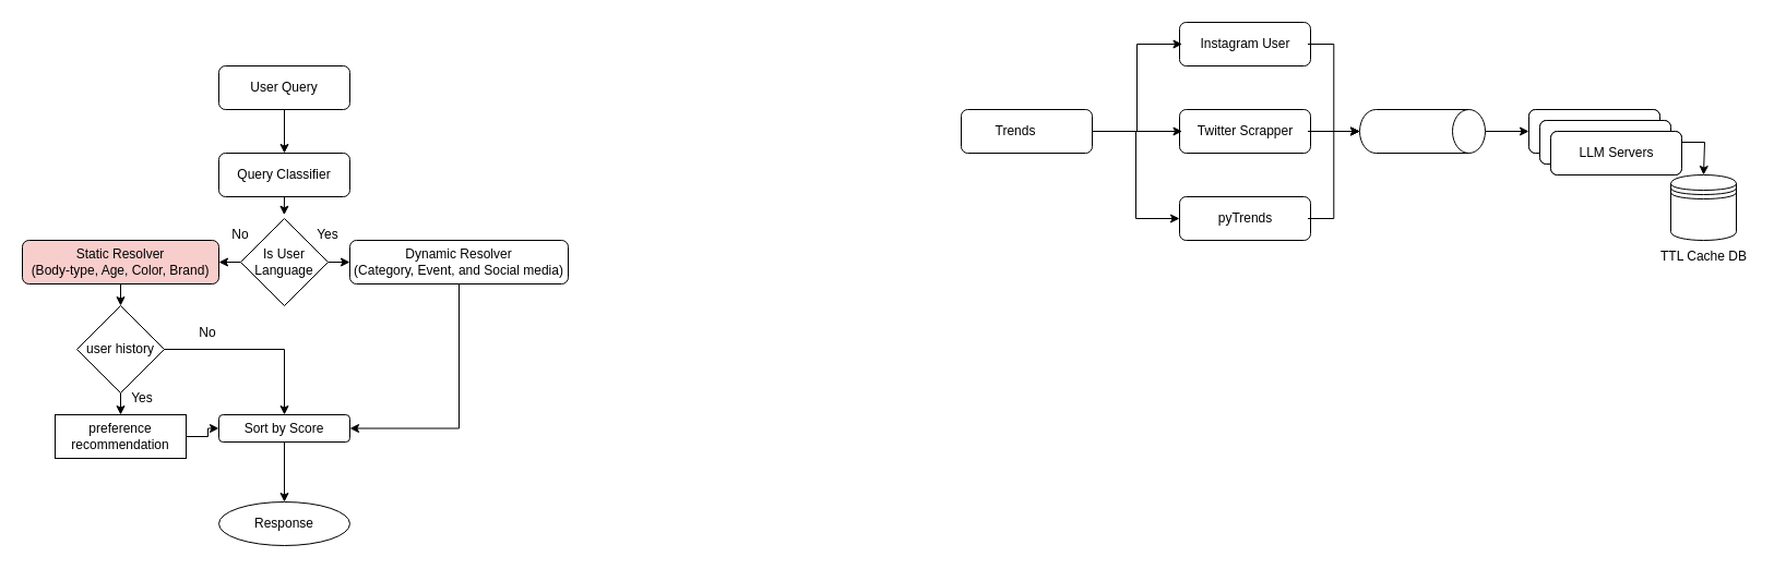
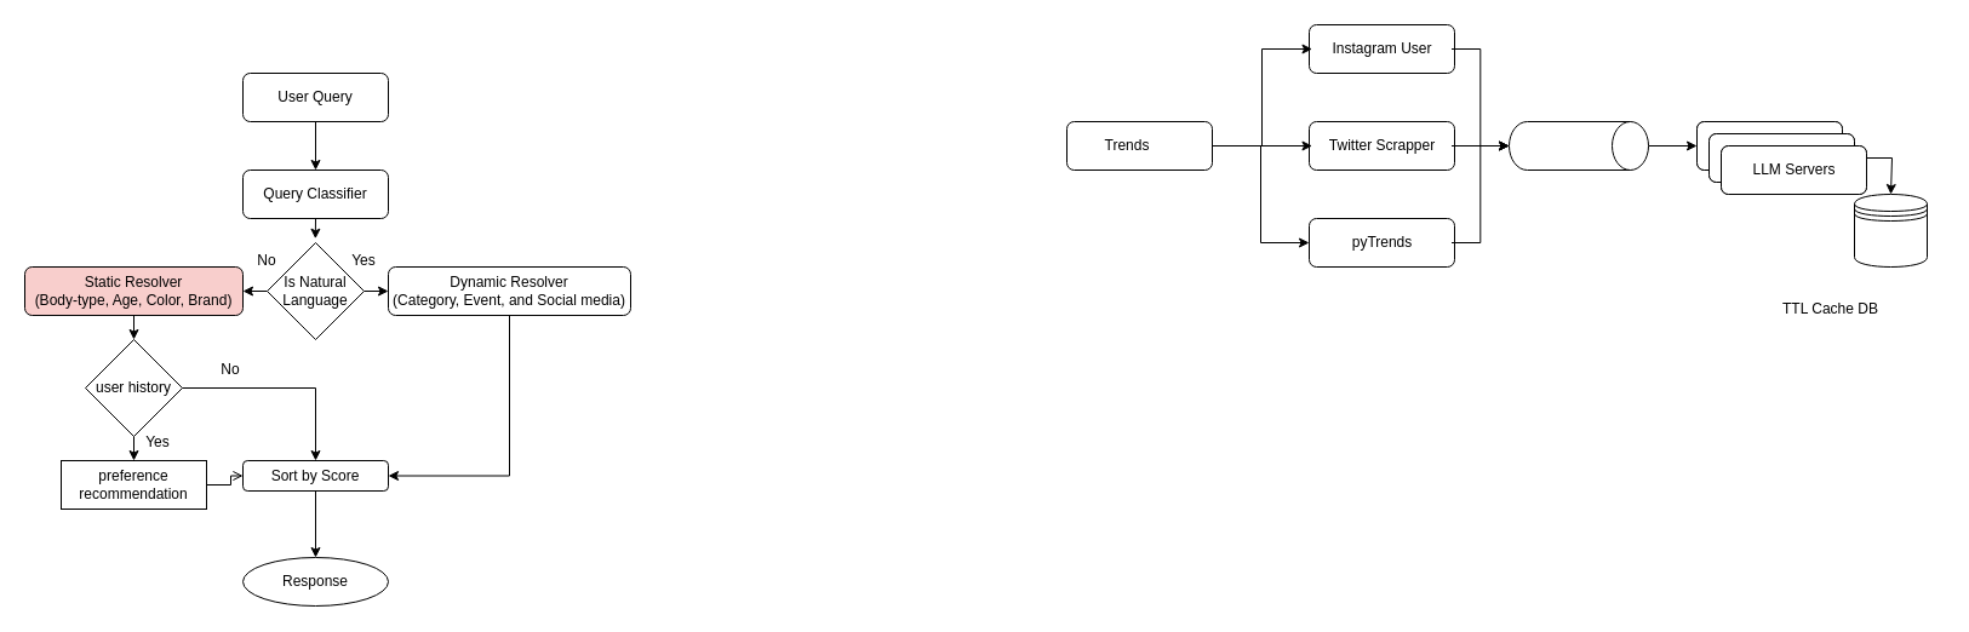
  <mxCell id="0" />
  <mxCell id="1" parent="0" />
  <mxCell id="2" style="edgeStyle=orthogonalEdgeStyle;rounded=0;orthogonalLoop=1;jettySize=auto;html=1;exitX=0.5;exitY=1;exitDx=0;exitDy=0;entryX=0.5;entryY=0;entryDx=0;entryDy=0;" edge="1" parent="1" source="3" target="6"><mxGeometry relative="1" as="geometry" /></mxCell>
  <mxCell id="3" value="" style="rounded=1;whiteSpace=wrap;html=1;" vertex="1" parent="1"><mxGeometry x="200" y="60" width="120" height="40" as="geometry" /></mxCell>
  <mxCell id="4" value="User Query" style="text;html=1;strokeColor=none;fillColor=none;align=center;verticalAlign=middle;whiteSpace=wrap;rounded=0;" vertex="1" parent="1"><mxGeometry x="225" y="65" width="70" height="30" as="geometry" /></mxCell>
  <mxCell id="5" style="edgeStyle=orthogonalEdgeStyle;rounded=0;orthogonalLoop=1;jettySize=auto;html=1;exitX=0.5;exitY=1;exitDx=0;exitDy=0;entryX=0.498;entryY=-0.041;entryDx=0;entryDy=0;entryPerimeter=0;" edge="1" parent="1" source="6" target="14"><mxGeometry relative="1" as="geometry" /></mxCell>
  <mxCell id="6" value="" style="rounded=1;whiteSpace=wrap;html=1;" vertex="1" parent="1"><mxGeometry x="200" y="140" width="120" height="40" as="geometry" /></mxCell>
  <mxCell id="7" value="Query Classifier" style="text;html=1;strokeColor=none;fillColor=none;align=center;verticalAlign=middle;whiteSpace=wrap;rounded=0;" vertex="1" parent="1"><mxGeometry x="211.25" y="145" width="97.5" height="30" as="geometry" /></mxCell>
  <mxCell id="8" style="edgeStyle=orthogonalEdgeStyle;rounded=0;orthogonalLoop=1;jettySize=auto;html=1;exitX=0.5;exitY=1;exitDx=0;exitDy=0;entryX=0.5;entryY=0;entryDx=0;entryDy=0;" edge="1" parent="1" source="9" target="63"><mxGeometry relative="1" as="geometry" /></mxCell>
  <mxCell id="9" value="Static Resolver&lt;br&gt;(Body-type, Age, Color, Brand)" style="rounded=1;whiteSpace=wrap;html=1;fillColor=#f8cecc;" vertex="1" parent="1"><mxGeometry x="20" y="220" width="180" height="40" as="geometry" /></mxCell>
  <mxCell id="10" style="edgeStyle=orthogonalEdgeStyle;rounded=0;orthogonalLoop=1;jettySize=auto;html=1;exitX=0.5;exitY=1;exitDx=0;exitDy=0;entryX=1;entryY=0.5;entryDx=0;entryDy=0;" edge="1" parent="1" source="11" target="19"><mxGeometry relative="1" as="geometry" /></mxCell>
  <mxCell id="11" value="Dynamic Resolver&lt;br&gt;(Category, Event, and Social media)" style="rounded=1;whiteSpace=wrap;html=1;" vertex="1" parent="1"><mxGeometry x="320" y="220" width="200" height="40" as="geometry" /></mxCell>
  <mxCell id="12" style="edgeStyle=orthogonalEdgeStyle;rounded=0;orthogonalLoop=1;jettySize=auto;html=1;exitX=1;exitY=0.5;exitDx=0;exitDy=0;entryX=0;entryY=0.5;entryDx=0;entryDy=0;" edge="1" parent="1" source="14" target="11"><mxGeometry relative="1" as="geometry" /></mxCell>
  <mxCell id="13" style="edgeStyle=orthogonalEdgeStyle;rounded=0;orthogonalLoop=1;jettySize=auto;html=1;exitX=0;exitY=0.5;exitDx=0;exitDy=0;entryX=1;entryY=0.5;entryDx=0;entryDy=0;" edge="1" parent="1" source="14" target="9"><mxGeometry relative="1" as="geometry" /></mxCell>
  <mxCell id="14" value="" style="rhombus;whiteSpace=wrap;html=1;" vertex="1" parent="1"><mxGeometry x="220" y="200" width="80" height="80" as="geometry" /></mxCell>
- <mxCell id="15" value="Is User Language" style="text;html=1;strokeColor=none;fillColor=none;align=center;verticalAlign=middle;whiteSpace=wrap;rounded=0;" vertex="1" parent="1"><mxGeometry x="230" y="225" width="60" height="30" as="geometry" /></mxCell>
+ <mxCell id="15" value="Is Natural Language" style="text;html=1;strokeColor=none;fillColor=none;align=center;verticalAlign=middle;whiteSpace=wrap;rounded=0;" vertex="1" parent="1"><mxGeometry x="230" y="225" width="60" height="30" as="geometry" /></mxCell>
  <mxCell id="16" value="Yes" style="text;html=1;strokeColor=none;fillColor=none;align=center;verticalAlign=middle;whiteSpace=wrap;rounded=0;" vertex="1" parent="1"><mxGeometry x="270" y="200" width="60" height="30" as="geometry" /></mxCell>
  <mxCell id="17" value="No" style="text;html=1;strokeColor=none;fillColor=none;align=center;verticalAlign=middle;whiteSpace=wrap;rounded=0;" vertex="1" parent="1"><mxGeometry x="190" y="200" width="60" height="30" as="geometry" /></mxCell>
  <mxCell id="18" style="edgeStyle=orthogonalEdgeStyle;rounded=0;orthogonalLoop=1;jettySize=auto;html=1;exitX=0.5;exitY=1;exitDx=0;exitDy=0;" edge="1" parent="1" source="19" target="20"><mxGeometry relative="1" as="geometry" /></mxCell>
  <mxCell id="19" value="Sort by Score" style="rounded=1;whiteSpace=wrap;html=1;" vertex="1" parent="1"><mxGeometry x="200" y="380" width="120" height="25" as="geometry" /></mxCell>
  <mxCell id="20" value="Response" style="ellipse;whiteSpace=wrap;html=1;" vertex="1" parent="1"><mxGeometry x="200" y="460" width="120" height="40" as="geometry" /></mxCell>
  <mxCell id="21" value="" style="group" vertex="1" connectable="0" parent="1"><mxGeometry x="880" y="100" width="120" height="40" as="geometry" /></mxCell>
  <mxCell id="22" value="" style="rounded=1;whiteSpace=wrap;html=1;" vertex="1" parent="21"><mxGeometry width="120" height="40" as="geometry" /></mxCell>
  <mxCell id="23" value="Trends" style="text;html=1;strokeColor=none;fillColor=none;align=center;verticalAlign=middle;whiteSpace=wrap;rounded=0;" vertex="1" parent="21"><mxGeometry x="15" y="5" width="70" height="30" as="geometry" /></mxCell>
  <mxCell id="24" value="" style="group" vertex="1" connectable="0" parent="1"><mxGeometry x="1080" y="20" width="140" height="40" as="geometry" /></mxCell>
  <mxCell id="25" value="" style="rounded=1;whiteSpace=wrap;html=1;" vertex="1" parent="24"><mxGeometry width="120" height="40" as="geometry" /></mxCell>
  <mxCell id="26" value="Instagram User" style="text;html=1;strokeColor=none;fillColor=none;align=center;verticalAlign=middle;whiteSpace=wrap;rounded=0;" vertex="1" parent="24"><mxGeometry x="2.5" y="5" width="115" height="30" as="geometry" /></mxCell>
  <mxCell id="27" value="" style="group" vertex="1" connectable="0" parent="1"><mxGeometry x="1080" y="100" width="140" height="40" as="geometry" /></mxCell>
  <mxCell id="28" value="" style="rounded=1;whiteSpace=wrap;html=1;" vertex="1" parent="27"><mxGeometry width="120" height="40" as="geometry" /></mxCell>
  <mxCell id="29" value="Twitter Scrapper" style="text;html=1;strokeColor=none;fillColor=none;align=center;verticalAlign=middle;whiteSpace=wrap;rounded=0;" vertex="1" parent="27"><mxGeometry x="2.5" y="5" width="115" height="30" as="geometry" /></mxCell>
  <mxCell id="30" value="" style="group" vertex="1" connectable="0" parent="1"><mxGeometry x="1080" y="180" width="140" height="40" as="geometry" /></mxCell>
  <mxCell id="31" value="" style="rounded=1;whiteSpace=wrap;html=1;" vertex="1" parent="30"><mxGeometry width="120" height="40" as="geometry" /></mxCell>
  <mxCell id="32" value="pyTrends" style="text;html=1;strokeColor=none;fillColor=none;align=center;verticalAlign=middle;whiteSpace=wrap;rounded=0;" vertex="1" parent="30"><mxGeometry x="2.5" y="5" width="115" height="30" as="geometry" /></mxCell>
  <mxCell id="33" style="edgeStyle=orthogonalEdgeStyle;rounded=0;orthogonalLoop=1;jettySize=auto;html=1;exitX=1;exitY=0.5;exitDx=0;exitDy=0;entryX=0;entryY=0.5;entryDx=0;entryDy=0;" edge="1" parent="1" source="22" target="26"><mxGeometry relative="1" as="geometry"><Array as="points"><mxPoint x="1041" y="120" /><mxPoint x="1041" y="40" /></Array></mxGeometry></mxCell>
  <mxCell id="34" value="" style="endArrow=classic;html=1;rounded=0;entryX=0;entryY=0.5;entryDx=0;entryDy=0;" edge="1" parent="1" target="29"><mxGeometry width="50" height="50" relative="1" as="geometry"><mxPoint x="1040" y="120" as="sourcePoint" /><mxPoint x="1140" y="130" as="targetPoint" /></mxGeometry></mxCell>
  <mxCell id="35" style="edgeStyle=orthogonalEdgeStyle;rounded=0;orthogonalLoop=1;jettySize=auto;html=1;exitX=1;exitY=0.5;exitDx=0;exitDy=0;entryX=0;entryY=0.5;entryDx=0;entryDy=0;" edge="1" parent="1" source="22" target="31"><mxGeometry relative="1" as="geometry" /></mxCell>
  <mxCell id="36" style="edgeStyle=orthogonalEdgeStyle;rounded=0;orthogonalLoop=1;jettySize=auto;html=1;exitX=0.5;exitY=0;exitDx=0;exitDy=0;exitPerimeter=0;entryX=0;entryY=0.5;entryDx=0;entryDy=0;" edge="1" parent="1" source="37" target="42"><mxGeometry relative="1" as="geometry" /></mxCell>
  <mxCell id="37" value="" style="shape=cylinder3;whiteSpace=wrap;html=1;boundedLbl=1;backgroundOutline=1;size=15;gradientColor=none;rotation=90;" vertex="1" parent="1"><mxGeometry x="1282.5" y="62.5" width="40" height="115" as="geometry" /></mxCell>
  <mxCell id="38" style="edgeStyle=orthogonalEdgeStyle;rounded=0;orthogonalLoop=1;jettySize=auto;html=1;exitX=1;exitY=0.5;exitDx=0;exitDy=0;entryX=0.5;entryY=1;entryDx=0;entryDy=0;entryPerimeter=0;" edge="1" parent="1" source="26" target="37"><mxGeometry relative="1" as="geometry" /></mxCell>
  <mxCell id="39" style="edgeStyle=orthogonalEdgeStyle;rounded=0;orthogonalLoop=1;jettySize=auto;html=1;exitX=1;exitY=0.5;exitDx=0;exitDy=0;entryX=0.5;entryY=1;entryDx=0;entryDy=0;entryPerimeter=0;" edge="1" parent="1" source="29" target="37"><mxGeometry relative="1" as="geometry" /></mxCell>
  <mxCell id="40" style="edgeStyle=orthogonalEdgeStyle;rounded=0;orthogonalLoop=1;jettySize=auto;html=1;exitX=1;exitY=0.5;exitDx=0;exitDy=0;entryX=0.5;entryY=1;entryDx=0;entryDy=0;entryPerimeter=0;" edge="1" parent="1" source="32" target="37"><mxGeometry relative="1" as="geometry" /></mxCell>
  <mxCell id="41" value="" style="group" vertex="1" connectable="0" parent="1"><mxGeometry x="1400" y="100" width="120" height="40" as="geometry" /></mxCell>
  <mxCell id="42" value="" style="rounded=1;whiteSpace=wrap;html=1;" vertex="1" parent="41"><mxGeometry width="120" height="40" as="geometry" /></mxCell>
  <mxCell id="43" value="LLM Server" style="text;html=1;strokeColor=none;fillColor=none;align=center;verticalAlign=middle;whiteSpace=wrap;rounded=0;" vertex="1" parent="41"><mxGeometry x="25" y="5" width="70" height="30" as="geometry" /></mxCell>
  <mxCell id="44" value="" style="group" vertex="1" connectable="0" parent="41"><mxGeometry width="120" height="40" as="geometry" /></mxCell>
  <mxCell id="45" value="" style="rounded=1;whiteSpace=wrap;html=1;" vertex="1" parent="44"><mxGeometry width="120" height="40" as="geometry" /></mxCell>
  <mxCell id="46" value="LLM Server" style="text;html=1;strokeColor=none;fillColor=none;align=center;verticalAlign=middle;whiteSpace=wrap;rounded=0;" vertex="1" parent="44"><mxGeometry x="25" y="5" width="70" height="30" as="geometry" /></mxCell>
  <mxCell id="47" style="edgeStyle=orthogonalEdgeStyle;rounded=0;orthogonalLoop=1;jettySize=auto;html=1;" edge="1" parent="1" source="58"><mxGeometry relative="1" as="geometry"><mxPoint x="1560" y="160" as="targetPoint" /><Array as="points"><mxPoint x="1561" y="130" /><mxPoint x="1561" y="160" /></Array></mxGeometry></mxCell>
  <mxCell id="48" value="" style="group" vertex="1" connectable="0" parent="1"><mxGeometry x="1410" y="110" width="120" height="40" as="geometry" /></mxCell>
  <mxCell id="49" value="" style="rounded=1;whiteSpace=wrap;html=1;" vertex="1" parent="48"><mxGeometry width="120" height="40" as="geometry" /></mxCell>
  <mxCell id="50" value="LLM Server" style="text;html=1;strokeColor=none;fillColor=none;align=center;verticalAlign=middle;whiteSpace=wrap;rounded=0;" vertex="1" parent="48"><mxGeometry x="25" y="5" width="70" height="30" as="geometry" /></mxCell>
  <mxCell id="51" value="" style="group" vertex="1" connectable="0" parent="48"><mxGeometry width="120" height="40" as="geometry" /></mxCell>
  <mxCell id="52" value="" style="rounded=1;whiteSpace=wrap;html=1;" vertex="1" parent="51"><mxGeometry width="120" height="40" as="geometry" /></mxCell>
  <mxCell id="53" value="LLM Server" style="text;html=1;strokeColor=none;fillColor=none;align=center;verticalAlign=middle;whiteSpace=wrap;rounded=0;" vertex="1" parent="51"><mxGeometry x="25" y="5" width="70" height="30" as="geometry" /></mxCell>
  <mxCell id="54" value="" style="group" vertex="1" connectable="0" parent="1"><mxGeometry x="1420" y="120" width="120" height="40" as="geometry" /></mxCell>
  <mxCell id="55" value="" style="rounded=1;whiteSpace=wrap;html=1;" vertex="1" parent="54"><mxGeometry width="120" height="40" as="geometry" /></mxCell>
  <mxCell id="56" value="LLM Server" style="text;html=1;strokeColor=none;fillColor=none;align=center;verticalAlign=middle;whiteSpace=wrap;rounded=0;" vertex="1" parent="54"><mxGeometry x="25" y="5" width="70" height="30" as="geometry" /></mxCell>
  <mxCell id="57" value="" style="group" vertex="1" connectable="0" parent="54"><mxGeometry width="120" height="40" as="geometry" /></mxCell>
  <mxCell id="58" value="" style="rounded=1;whiteSpace=wrap;html=1;" vertex="1" parent="57"><mxGeometry width="120" height="40" as="geometry" /></mxCell>
  <mxCell id="59" value="LLM Servers" style="text;html=1;strokeColor=none;fillColor=none;align=center;verticalAlign=middle;whiteSpace=wrap;rounded=0;" vertex="1" parent="57"><mxGeometry x="17.5" y="5" width="85" height="30" as="geometry" /></mxCell>
  <mxCell id="60" value="" style="shape=datastore;whiteSpace=wrap;html=1;" vertex="1" parent="1"><mxGeometry x="1530" y="160" width="60" height="60" as="geometry" /></mxCell>
- <mxCell id="61" value="TTL Cache DB" style="text;html=1;strokeColor=none;fillColor=none;align=center;verticalAlign=middle;whiteSpace=wrap;rounded=0;" vertex="1" parent="1"><mxGeometry x="1517.5" y="220" width="85" height="30" as="geometry" /></mxCell>
+ <mxCell id="61" value="TTL Cache DB" style="text;html=1;strokeColor=none;fillColor=none;align=center;verticalAlign=middle;whiteSpace=wrap;rounded=0;" vertex="1" parent="1"><mxGeometry x="1467.5" y="240" width="85" height="30" as="geometry" /></mxCell>
  <mxCell id="62" value="" style="group" vertex="1" connectable="0" parent="1"><mxGeometry x="70" y="280" width="90" height="100" as="geometry" /></mxCell>
  <mxCell id="63" value="" style="rhombus;whiteSpace=wrap;html=1;" vertex="1" parent="62"><mxGeometry width="80" height="80" as="geometry" /></mxCell>
  <mxCell id="64" value="user history" style="text;html=1;strokeColor=none;fillColor=none;align=center;verticalAlign=middle;whiteSpace=wrap;rounded=0;" vertex="1" parent="62"><mxGeometry x="5" y="25" width="70" height="30" as="geometry" /></mxCell>
  <mxCell id="65" value="Yes" style="text;html=1;strokeColor=none;fillColor=none;align=center;verticalAlign=middle;whiteSpace=wrap;rounded=0;" vertex="1" parent="62"><mxGeometry x="30" y="70" width="60" height="30" as="geometry" /></mxCell>
  <mxCell id="66" style="edgeStyle=orthogonalEdgeStyle;rounded=0;orthogonalLoop=1;jettySize=auto;html=1;exitX=1;exitY=0.5;exitDx=0;exitDy=0;entryX=0.5;entryY=0;entryDx=0;entryDy=0;" edge="1" parent="1" source="63" target="19"><mxGeometry relative="1" as="geometry" /></mxCell>
- <mxCell id="67" style="edgeStyle=orthogonalEdgeStyle;rounded=0;orthogonalLoop=1;jettySize=auto;html=1;exitX=1;exitY=0.5;exitDx=0;exitDy=0;" edge="1" parent="1" source="68" target="19"><mxGeometry relative="1" as="geometry" /></mxCell>
+ <mxCell id="67" style="edgeStyle=orthogonalEdgeStyle;rounded=0;orthogonalLoop=1;jettySize=auto;html=1;exitX=1;exitY=0.5;exitDx=0;exitDy=0;endArrow=open;" edge="1" parent="1" source="68" target="19"><mxGeometry relative="1" as="geometry" /></mxCell>
  <mxCell id="68" value="preference recommendation" style="whiteSpace=wrap;html=1;rounded=0;" vertex="1" parent="1"><mxGeometry x="50" y="380" width="120" height="40" as="geometry" /></mxCell>
  <mxCell id="69" style="edgeStyle=orthogonalEdgeStyle;rounded=0;orthogonalLoop=1;jettySize=auto;html=1;exitX=0.5;exitY=1;exitDx=0;exitDy=0;entryX=0.5;entryY=0;entryDx=0;entryDy=0;" edge="1" parent="1" source="63" target="68"><mxGeometry relative="1" as="geometry" /></mxCell>
  <mxCell id="70" value="No" style="text;html=1;strokeColor=none;fillColor=none;align=center;verticalAlign=middle;whiteSpace=wrap;rounded=0;" vertex="1" parent="1"><mxGeometry x="160" y="290" width="60" height="30" as="geometry" /></mxCell>
